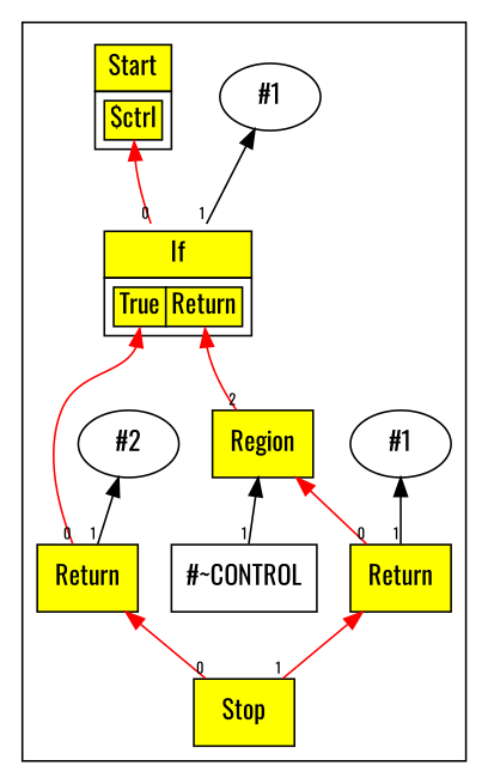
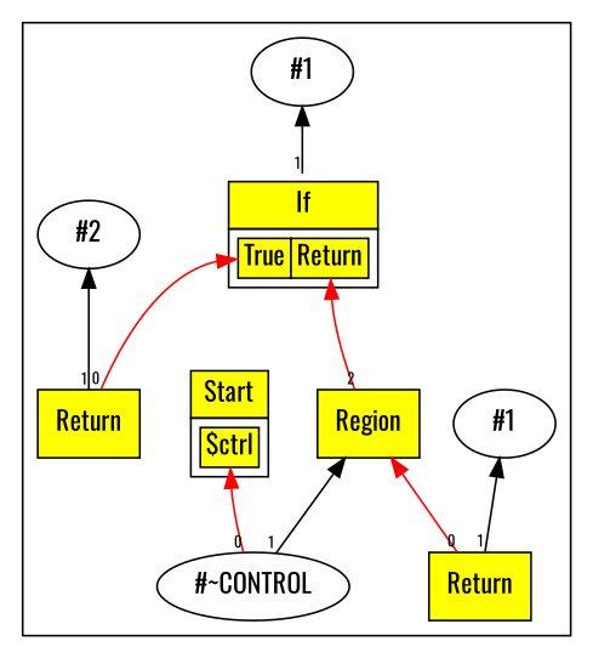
  digraph {
    concentrate=true
    fontname=Oswald
    ordering=in
    rankdir=BT
    node [fontname=Oswald]
    edge [color=red fontname=Oswald fontsize=8 taillabel=1]
    n1 [fillcolor=yellow label=Region shape=box style=filled]
    n2 [label=< 			<TABLE BORDER="0" CELLBORDER="1" CELLSPACING="0" CELLPADDING="4"> 			<TR><TD BGCOLOR="yellow">Start</TD></TR> 			<TR><TD> 				<TABLE BORDER="0" CELLBORDER="1" CELLSPACING="0"> 				<TR><TD PORT="p0" BGCOLOR="yellow">$ctrl</TD></TR> 				</TABLE> 			</TD></TR> 			</TABLE>> shape=plaintext]
-   n3 [fillcolor=yellow label=Stop shape=box style=filled]
    n4 [label="#1"]
    n5 [label=< 			<TABLE BORDER="0" CELLBORDER="1" CELLSPACING="0" CELLPADDING="4"> 			<TR><TD BGCOLOR="yellow">If</TD></TR> 			<TR><TD> 				<TABLE BORDER="0" CELLBORDER="1" CELLSPACING="0"> 				<TR><TD PORT="p0" BGCOLOR="yellow">True</TD><TD PORT="p1" BGCOLOR="yellow">Return</TD></TR> 				</TABLE> 			</TD></TR> 			</TABLE>> shape=plaintext]
    n6 [label="#2"]
    n7 [fillcolor=yellow label=Return shape=box style=filled]
-   n8 [label="#~CONTROL" shape=box]
+   n8 [label="#~CONTROL"]
    n9 [label="#1"]
    n10 [fillcolor=yellow label=Return shape=box style=filled]
    subgraph cluster_1 {
      n2
-     n3
      n4
      n5
      n6
      n7
      n8
      n9
      n10
      subgraph sub_2 {
        rank=same
        n1
      }
    }
    n1 -> n5 [headport=p1 taillabel=2]
-   n3 -> n7 [taillabel=0]
-   n3 -> n10
-   n5 -> n2 [headport=p0 taillabel=0]
+   n8 -> n2 [headport=p0 taillabel=0]
    n5 -> n4 [color=""]
    n7 -> n5 [headport=p0 taillabel=0]
    n7 -> n6 [color=""]
    n8 -> n1 [color=""]
    n10 -> n1 [taillabel=0]
    n10 -> n9 [color=""]
  }
